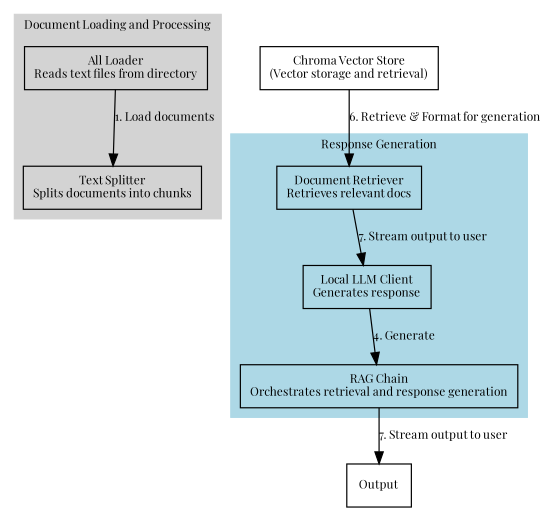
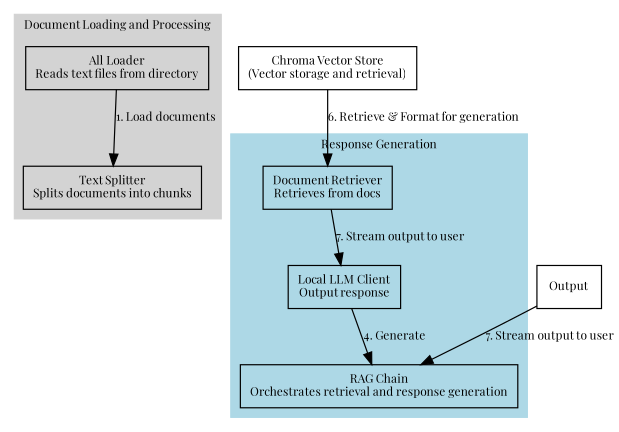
  digraph {
    compound=true
    fontname="Playfair Display"
    fontsize=10
    node [fontname="Playfair Display" fontsize=10 shape=box]
    edge [fontname="Playfair Display" fontsize=10]
    n1 [label="All Loader\nReads text files from directory"]
    n2 [label="Text Splitter\nSplits documents into chunks"]
-   n3 [label="Document Retriever\nRetrieves relevant docs"]
-   n4 [label="Local LLM Client\nGenerates response"]
+   n3 [label="Document Retriever\nRetrieves from docs"]
+   n4 [label="Local LLM Client\nOutput response"]
    n5 [label="RAG Chain\nOrchestrates retrieval and response generation"]
    Output
    n7 [label="Chroma Vector Store\n(Vector storage and retrieval)"]
    subgraph cluster_1 {
      color=lightgrey
      label="Document Loading and Processing"
      style=filled
      n1
      n2
    }
    subgraph cluster_2 {
      color=lightblue
      label="Response Generation"
      style=filled
      n3
      n4
      n5
    }
    n1 -> n2 [label="1. Load documents"]
    n1 -> n3 [style=invis]
    n3 -> n4 [label="7. Stream output to user"]
    n4 -> n5 [label="4. Generate"]
-   n5 -> Output [label="7. Stream output to user"]
+   Output -> n5 [label="7. Stream output to user"]
    n7 -> n3 [label="6. Retrieve & Format for generation"]
  }
